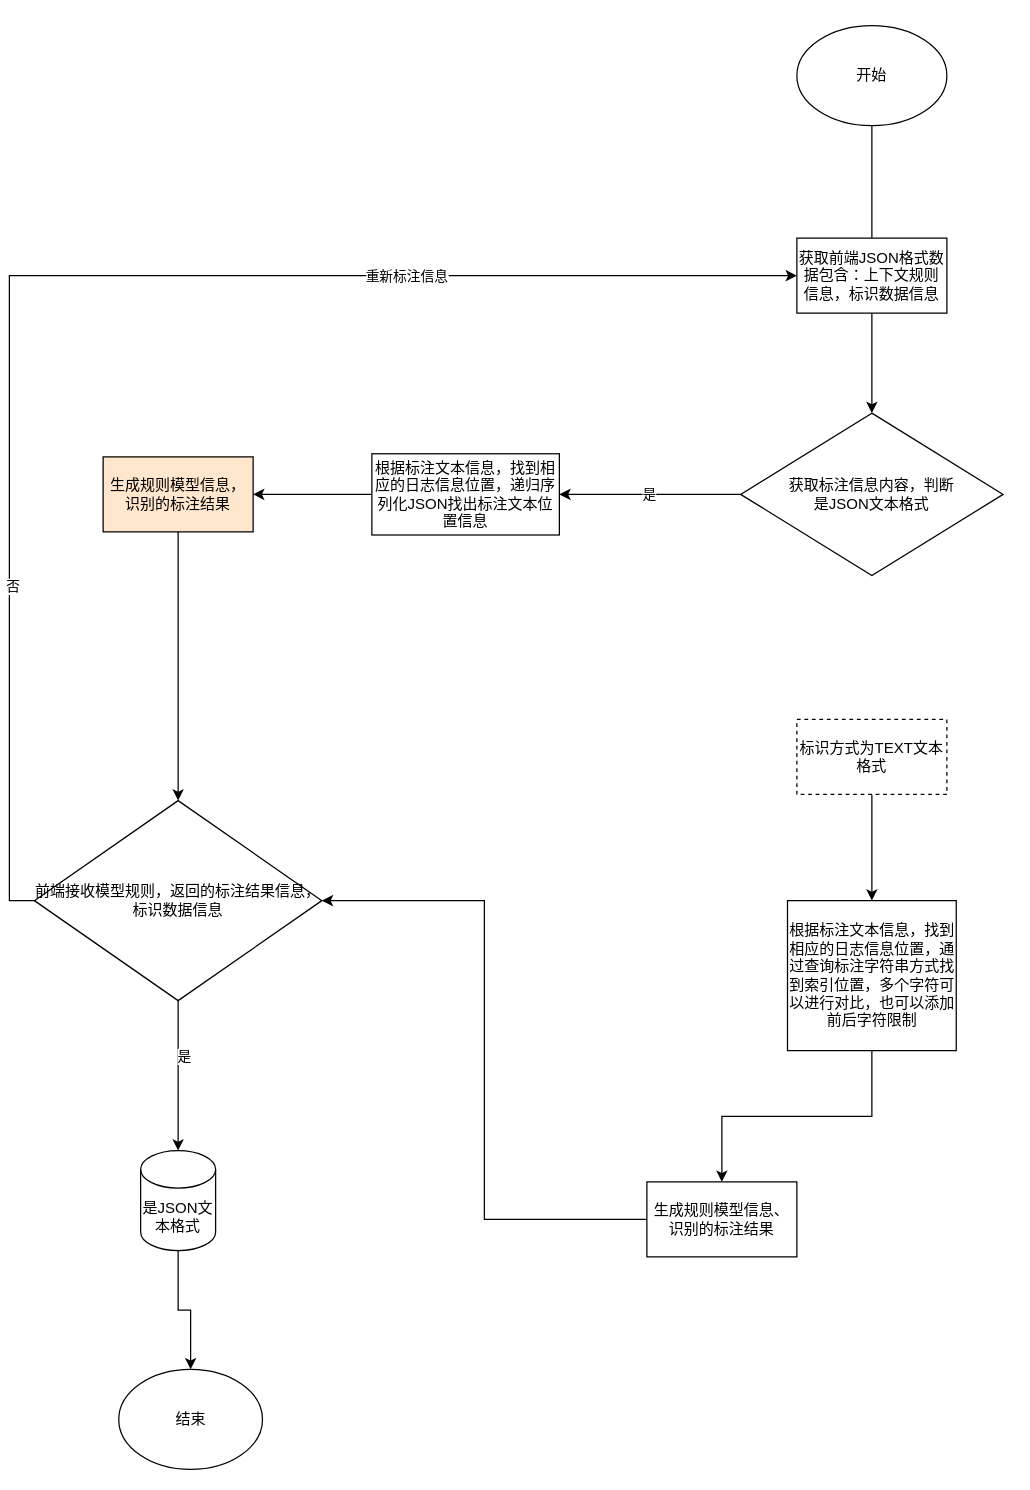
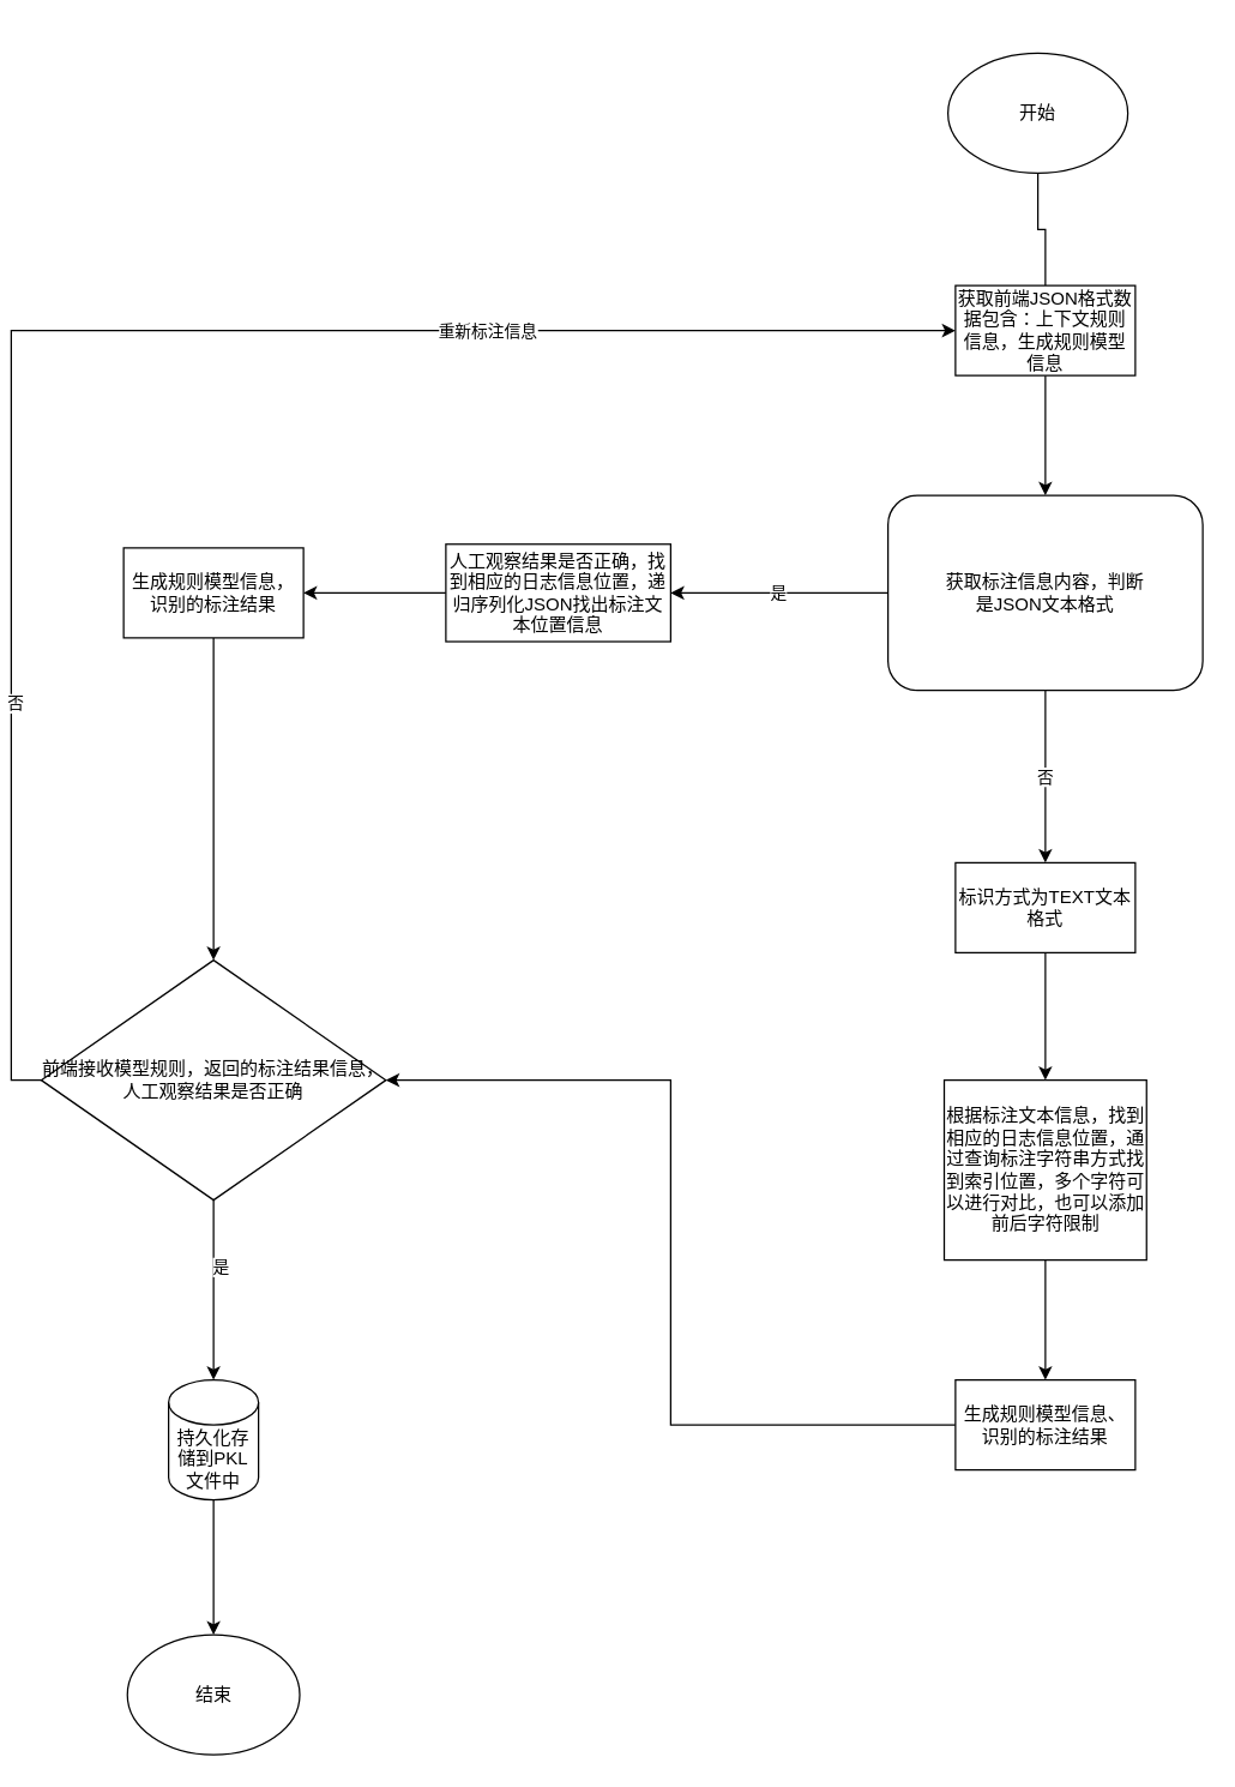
  <mxCell id="0" />
  <mxCell id="1" parent="0" />
  <mxCell id="2" value="" style="edgeStyle=orthogonalEdgeStyle;rounded=0;orthogonalLoop=1;jettySize=auto;html=1;endArrow=none;" parent="1" source="3" target="5" edge="1"><mxGeometry relative="1" as="geometry" /></mxCell>
- <mxCell id="3" value="开始" style="ellipse;whiteSpace=wrap;html=1;" parent="1" vertex="1"><mxGeometry x="630" y="20" width="120" height="80" as="geometry" /></mxCell>
+ <mxCell id="3" value="开始" style="ellipse;whiteSpace=wrap;html=1;" parent="1" vertex="1"><mxGeometry x="625" y="35" width="120" height="80" as="geometry" /></mxCell>
  <mxCell id="4" value="" style="edgeStyle=orthogonalEdgeStyle;rounded=0;orthogonalLoop=1;jettySize=auto;html=1;" parent="1" source="5" target="8" edge="1"><mxGeometry relative="1" as="geometry" /></mxCell>
- <mxCell id="5" value="获取前端JSON格式数据包含：上下文规则信息，标识数据信息" style="whiteSpace=wrap;html=1;" parent="1" vertex="1"><mxGeometry x="630" y="190" width="120" height="60" as="geometry" /></mxCell>
+ <mxCell id="5" value="获取前端JSON格式数据包含：上下文规则信息，生成规则模型信息" style="whiteSpace=wrap;html=1;" parent="1" vertex="1"><mxGeometry x="630" y="190" width="120" height="60" as="geometry" /></mxCell>
  <mxCell id="6" value="是" style="edgeStyle=orthogonalEdgeStyle;rounded=0;orthogonalLoop=1;jettySize=auto;html=1;" parent="1" source="8" target="10" edge="1"><mxGeometry relative="1" as="geometry" /></mxCell>
- <mxCell id="8" value="获取标注信息内容，判断&lt;div&gt;是JSON文本格式&lt;/div&gt;" style="rhombus;whiteSpace=wrap;html=1;" parent="1" vertex="1"><mxGeometry x="585" y="330" width="210" height="130" as="geometry" /></mxCell>
+ <mxCell id="7" value="否" style="edgeStyle=orthogonalEdgeStyle;rounded=0;orthogonalLoop=1;jettySize=auto;html=1;" parent="1" source="8" target="12" edge="1"><mxGeometry relative="1" as="geometry" /></mxCell>
+ <mxCell id="8" value="获取标注信息内容，判断&lt;div&gt;是JSON文本格式&lt;/div&gt;" style="whiteSpace=wrap;html=1;rounded=1;" parent="1" vertex="1"><mxGeometry x="585" y="330" width="210" height="130" as="geometry" /></mxCell>
  <mxCell id="9" value="" style="edgeStyle=orthogonalEdgeStyle;rounded=0;orthogonalLoop=1;jettySize=auto;html=1;" edge="1" parent="1" source="10" target="14"><mxGeometry relative="1" as="geometry" /></mxCell>
- <mxCell id="10" value="根据标注文本信息，找到相应的日志信息位置，递归序列化JSON找出标注文本位置信息" style="whiteSpace=wrap;html=1;" parent="1" vertex="1"><mxGeometry x="290" y="362.5" width="150" height="65" as="geometry" /></mxCell>
+ <mxCell id="10" value="人工观察结果是否正确，找到相应的日志信息位置，递归序列化JSON找出标注文本位置信息" style="whiteSpace=wrap;html=1;" parent="1" vertex="1"><mxGeometry x="290" y="362.5" width="150" height="65" as="geometry" /></mxCell>
  <mxCell id="11" value="" style="edgeStyle=orthogonalEdgeStyle;rounded=0;orthogonalLoop=1;jettySize=auto;html=1;" edge="1" parent="1" source="12" target="16"><mxGeometry relative="1" as="geometry" /></mxCell>
- <mxCell id="12" value="标识方式为TEXT文本格式" style="whiteSpace=wrap;html=1;dashed=1;" parent="1" vertex="1"><mxGeometry x="630" y="575" width="120" height="60" as="geometry" /></mxCell>
+ <mxCell id="12" value="标识方式为TEXT文本格式" style="whiteSpace=wrap;html=1;" parent="1" vertex="1"><mxGeometry x="630" y="575" width="120" height="60" as="geometry" /></mxCell>
  <mxCell id="13" value="" style="edgeStyle=orthogonalEdgeStyle;rounded=0;orthogonalLoop=1;jettySize=auto;html=1;" edge="1" parent="1" source="14"><mxGeometry relative="1" as="geometry"><mxPoint x="135" y="640" as="targetPoint" /></mxGeometry></mxCell>
- <mxCell id="14" value="生成规则模型信息，识别的标注结果" style="whiteSpace=wrap;html=1;fillColor=#ffe6cc;" vertex="1" parent="1"><mxGeometry x="75" y="365" width="120" height="60" as="geometry" /></mxCell>
+ <mxCell id="14" value="生成规则模型信息，识别的标注结果" style="whiteSpace=wrap;html=1;" vertex="1" parent="1"><mxGeometry x="75" y="365" width="120" height="60" as="geometry" /></mxCell>
  <mxCell id="15" value="" style="edgeStyle=orthogonalEdgeStyle;rounded=0;orthogonalLoop=1;jettySize=auto;html=1;" edge="1" parent="1" source="16" target="18"><mxGeometry relative="1" as="geometry" /></mxCell>
  <mxCell id="16" value="根据标注文本信息，找到相应的日志信息位置，通过查询标注字符串方式找到索引位置，多个字符可以进行对比，也可以添加前后字符限制" style="whiteSpace=wrap;html=1;" vertex="1" parent="1"><mxGeometry x="622.5" y="720" width="135" height="120" as="geometry" /></mxCell>
  <mxCell id="17" style="edgeStyle=orthogonalEdgeStyle;rounded=0;orthogonalLoop=1;jettySize=auto;html=1;exitX=0;exitY=0.5;exitDx=0;exitDy=0;entryX=1;entryY=0.5;entryDx=0;entryDy=0;" edge="1" parent="1" source="18" target="24"><mxGeometry relative="1" as="geometry" /></mxCell>
- <mxCell id="18" value="生成规则模型信息、识别的标注结果" style="whiteSpace=wrap;html=1;" vertex="1" parent="1"><mxGeometry x="510" y="945" width="120" height="60" as="geometry" /></mxCell>
+ <mxCell id="18" value="生成规则模型信息、识别的标注结果" style="whiteSpace=wrap;html=1;" vertex="1" parent="1"><mxGeometry x="630" y="920" width="120" height="60" as="geometry" /></mxCell>
  <mxCell id="19" value="" style="edgeStyle=orthogonalEdgeStyle;rounded=0;orthogonalLoop=1;jettySize=auto;html=1;" edge="1" parent="1" source="20" target="27"><mxGeometry relative="1" as="geometry" /></mxCell>
- <mxCell id="20" value="是JSON文本格式" style="shape=cylinder3;whiteSpace=wrap;html=1;boundedLbl=1;backgroundOutline=1;size=15;" vertex="1" parent="1"><mxGeometry x="105" y="920" width="60" height="80" as="geometry" /></mxCell>
+ <mxCell id="20" value="持久化存储到PKL文件中" style="shape=cylinder3;whiteSpace=wrap;html=1;boundedLbl=1;backgroundOutline=1;size=15;" vertex="1" parent="1"><mxGeometry x="105" y="920" width="60" height="80" as="geometry" /></mxCell>
  <mxCell id="21" style="edgeStyle=orthogonalEdgeStyle;rounded=0;orthogonalLoop=1;jettySize=auto;html=1;exitX=0;exitY=0.5;exitDx=0;exitDy=0;entryX=0;entryY=0.5;entryDx=0;entryDy=0;" edge="1" parent="1" source="24" target="5"><mxGeometry relative="1" as="geometry" /></mxCell>
  <mxCell id="22" value="否" style="edgeLabel;html=1;align=center;verticalAlign=middle;resizable=0;points=[];" vertex="1" connectable="0" parent="21"><mxGeometry x="-0.527" y="-2" relative="1" as="geometry"><mxPoint as="offset" /></mxGeometry></mxCell>
  <mxCell id="23" value="重新标注信息" style="edgeLabel;html=1;align=center;verticalAlign=middle;resizable=0;points=[];" vertex="1" connectable="0" parent="21"><mxGeometry x="0.456" relative="1" as="geometry"><mxPoint as="offset" /></mxGeometry></mxCell>
- <mxCell id="24" value="前端接收模型规则，返回的标注结果信息，标识数据信息" style="rhombus;whiteSpace=wrap;html=1;" vertex="1" parent="1"><mxGeometry x="20" y="640" width="230" height="160" as="geometry" /></mxCell>
+ <mxCell id="24" value="前端接收模型规则，返回的标注结果信息，人工观察结果是否正确" style="rhombus;whiteSpace=wrap;html=1;" vertex="1" parent="1"><mxGeometry x="20" y="640" width="230" height="160" as="geometry" /></mxCell>
  <mxCell id="25" style="edgeStyle=orthogonalEdgeStyle;rounded=0;orthogonalLoop=1;jettySize=auto;html=1;exitX=0.5;exitY=1;exitDx=0;exitDy=0;entryX=0.5;entryY=0;entryDx=0;entryDy=0;entryPerimeter=0;" edge="1" parent="1" source="24" target="20"><mxGeometry relative="1" as="geometry" /></mxCell>
  <mxCell id="26" value="是" style="edgeLabel;html=1;align=center;verticalAlign=middle;resizable=0;points=[];" vertex="1" connectable="0" parent="25"><mxGeometry x="-0.267" y="4" relative="1" as="geometry"><mxPoint as="offset" /></mxGeometry></mxCell>
- <mxCell id="27" value="结束" style="ellipse;whiteSpace=wrap;html=1;" vertex="1" parent="1"><mxGeometry x="87.5" y="1095" width="115" height="80" as="geometry" /></mxCell>
+ <mxCell id="27" value="结束" style="ellipse;whiteSpace=wrap;html=1;" vertex="1" parent="1"><mxGeometry x="77.5" y="1090" width="115" height="80" as="geometry" /></mxCell>
